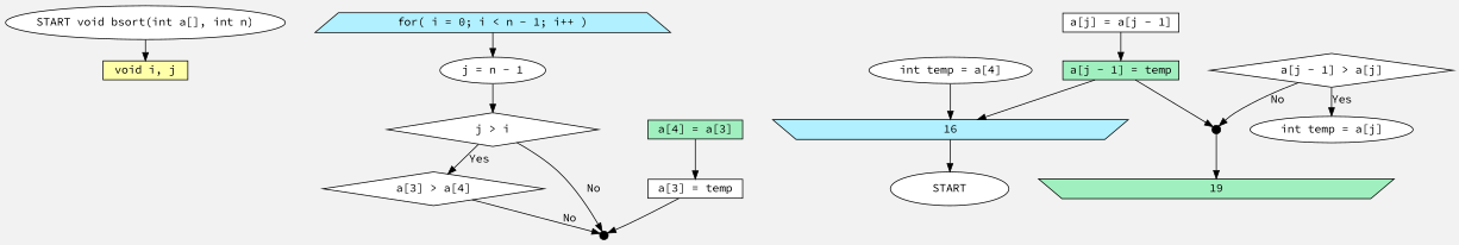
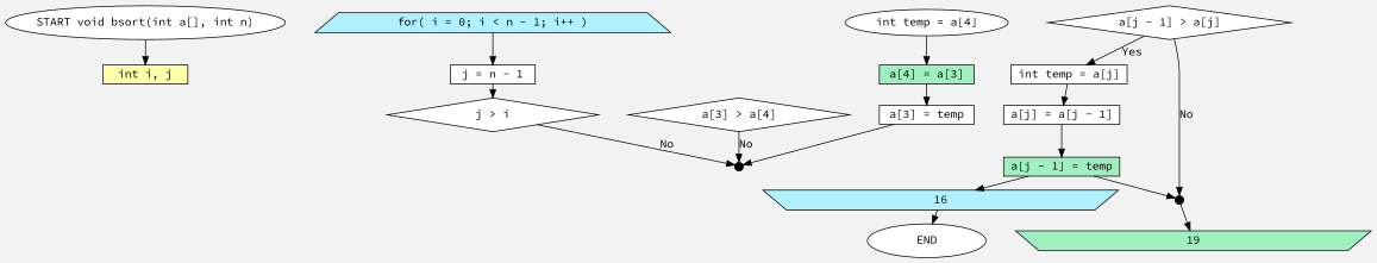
  digraph {
    bgcolor="#F2F2F2"
    compound=true
    fontname="Source Code Pro"
    nodesep=0.5
    rank=same
    ranksep=0.03
    style=invis
    node [color="#000000" fillcolor="#FFFFFF" fontname="Source Code Pro" shape=box style="solid,filled"]
    edge [arrowhead=normal color="#000000" fontname="Source Code Pro"]
    n1 [height=0.571428571428571 label="START void bsort(int a[], int n)" shape=ellipse width=3.55714285714286]
-   n2 [fillcolor="#FFFFAA" height=0.285714285714286 label="void i, j" width=1.42857142857143]
+   n2 [fillcolor="#FFFFAA" height=0.285714285714286 label="int i, j" width=1.42857142857143]
    n3 [distortion=-.1 fillcolor="#B0F0FF" fixedsize=true height=0.333333333333333 label="for( i = 0; i < n - 1; i++ )" shape=polygon width=6]
-   n4 [height=0.285714285714286 label="j = n - 1" shape=ellipse width=1.42857142857143]
+   n4 [height=0.285714285714286 label="j = n - 1" width=1.42857142857143]
    n5 [height=0.571428571428571 label="j > i" shape=diamond width=3.57142857142857]
    n6 [height=0.571428571428571 label="a[3] > a[4]" shape=diamond width=3.73571428571429]
    10 [fillcolor="#000000" height=0.142857142857143 shape=point width=0.142857142857143]
    n8 [height=0.285714285714286 label="int temp = a[4]" shape=ellipse width=1.96428571428571]
    n9 [fillcolor="#A0F0BF" height=0.285714285714286 label="a[4] = a[3]" width=1.59285714285714]
    n10 [height=0.285714285714286 label="a[3] = temp" width=1.59285714285714]
    n11 [height=0.571428571428571 label="a[j - 1] > a[j]" shape=diamond width=4.10714285714286]
-   n12 [height=0.285714285714286 label="int temp = a[j]" shape=ellipse width=1.96428571428571]
+   n12 [height=0.285714285714286 label="int temp = a[j]" width=1.96428571428571]
    15 [fillcolor="#000000" height=0.142857142857143 shape=point width=0.142857142857143]
    n14 [height=0.285714285714286 label="a[j] = a[j - 1]" width=1.96428571428571]
    19 [distortion=.1 fillcolor="#A0F0BF" fixedsize=true height=0.333333333333333 shape=polygon width=6]
    n16 [fillcolor="#A0F0BF" height=0.285714285714286 label="a[j - 1] = temp" width=1.96428571428571]
    16 [distortion=.1 fillcolor="#B0F0FF" fixedsize=true height=0.333333333333333 shape=polygon width=6]
-   n18 [height=0.571428571428571 label=START shape=ellipse width=2]
+   n18 [height=0.571428571428571 label=END shape=ellipse width=2]
    n1 -> n2
    n3 -> n4
    n4 -> n5
-   n5 -> n6 [label=Yes]
    n5 -> 10 [label=No]
    n6 -> 10 [label=No]
-   n8 -> 16
+   n8 -> n9
    n9 -> n10
    n10 -> 10
    n11 -> n12 [label=Yes]
    n11 -> 15 [label=No]
+   n12 -> n14
    15 -> 19
    n14 -> n16
    n16 -> 15
    n16 -> 16
    16 -> n18
  }
